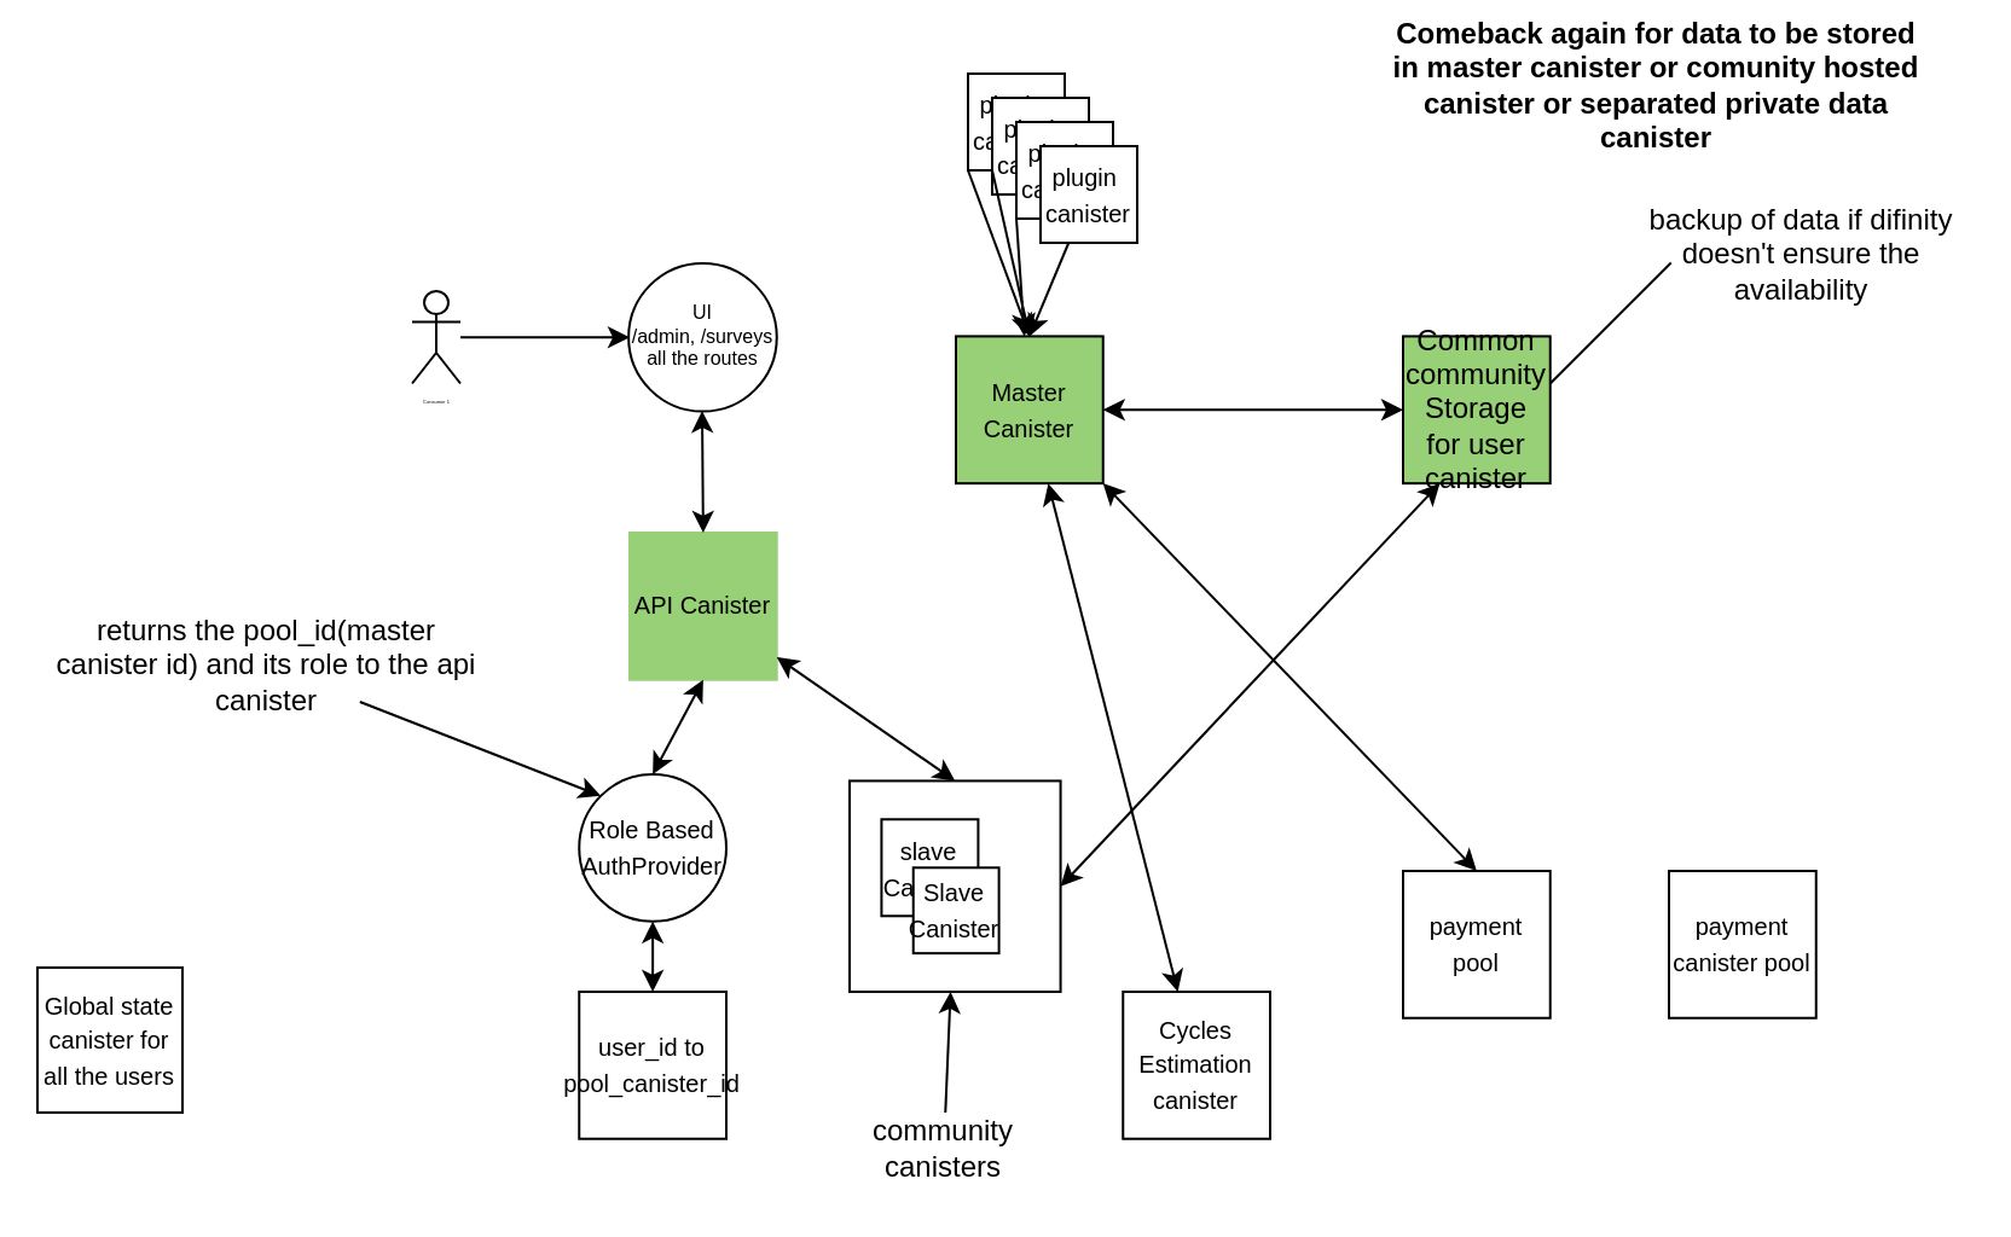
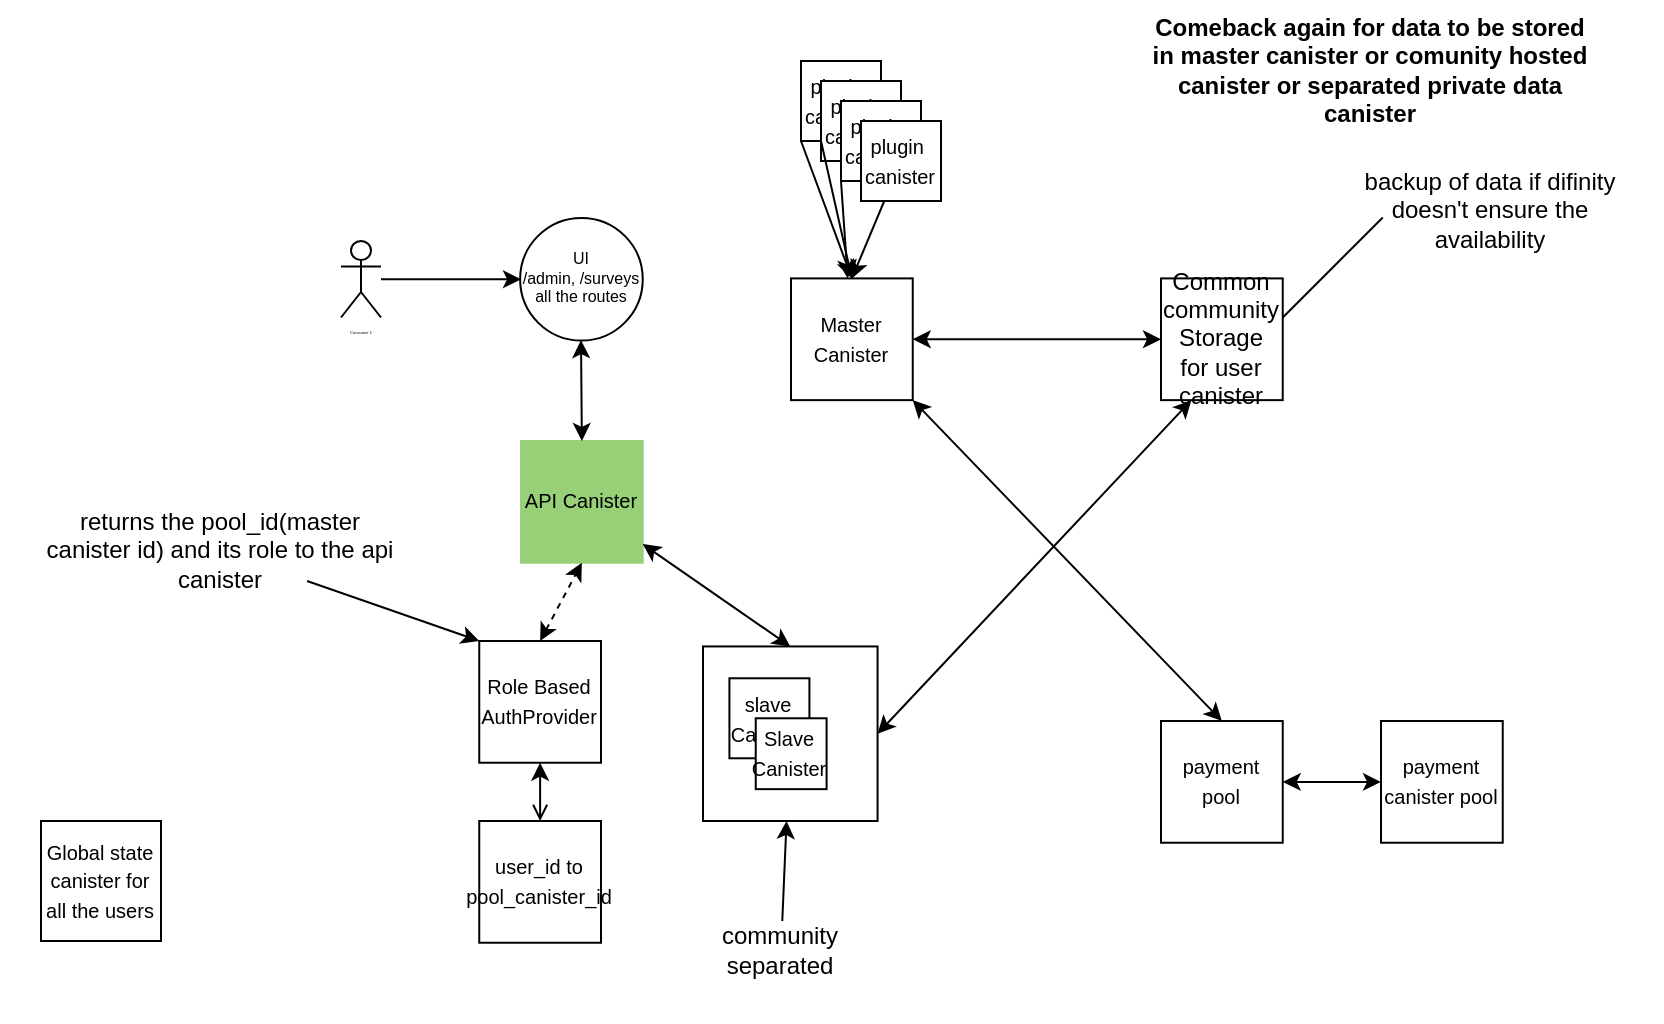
  <mxCell id="0" />
  <mxCell id="1" parent="0" />
  <mxCell id="2" value="&lt;font style=&quot;font-size: 2px;&quot;&gt;Consumer 1&lt;/font&gt;" style="shape=umlActor;verticalLabelPosition=bottom;verticalAlign=top;html=1;outlineConnect=0;fontSize=2;" vertex="1" parent="1"><mxGeometry x="170" y="120" width="20" height="38.25" as="geometry" /></mxCell>
  <mxCell id="3" value="" style="endArrow=classic;html=1;rounded=0;fontSize=2;entryX=0;entryY=0.5;entryDx=0;entryDy=0;" edge="1" parent="1" source="2"><mxGeometry width="50" height="50" relative="1" as="geometry"><mxPoint x="390" y="160" as="sourcePoint" /><mxPoint x="260" y="139.125" as="targetPoint" /></mxGeometry></mxCell>
  <mxCell id="4" value="&lt;font style=&quot;font-size: 10px&quot;&gt;API Canister&lt;/font&gt;" style="whiteSpace=wrap;html=1;aspect=fixed;fontSize=12;strokeColor=#97D077;fillColor=#97D077;" vertex="1" parent="1"><mxGeometry x="260" y="220" width="60.87" height="60.87" as="geometry" /></mxCell>
  <mxCell id="5" value="" style="endArrow=classic;startArrow=classic;html=1;rounded=0;fontSize=10;exitX=0.5;exitY=0;exitDx=0;exitDy=0;" edge="1" parent="1" source="4"><mxGeometry width="50" height="50" relative="1" as="geometry"><mxPoint x="240" y="219.56" as="sourcePoint" /><mxPoint x="290" y="169.56" as="targetPoint" /></mxGeometry></mxCell>
  <mxCell id="6" value="&lt;span style=&quot;font-size: 10px&quot;&gt;payment pool&lt;/span&gt;" style="whiteSpace=wrap;html=1;aspect=fixed;fontSize=12;" vertex="1" parent="1"><mxGeometry x="580" y="360" width="60.87" height="60.87" as="geometry" /></mxCell>
  <mxCell id="7" value="&lt;font style=&quot;font-size: 10px&quot;&gt;user_id to pool_canister_id&lt;/font&gt;" style="whiteSpace=wrap;html=1;aspect=fixed;fontSize=12;" vertex="1" parent="1"><mxGeometry x="239.13" y="410" width="60.87" height="60.87" as="geometry" /></mxCell>
- <mxCell id="8" value="" style="endArrow=classic;startArrow=classic;html=1;rounded=0;fontSize=10;entryX=0.5;entryY=1;entryDx=0;entryDy=0;exitX=0.5;exitY=0;exitDx=0;exitDy=0;" edge="1" parent="1" source="22" target="4"><mxGeometry width="50" height="50" relative="1" as="geometry"><mxPoint x="190" y="350" as="sourcePoint" /><mxPoint x="240" y="300" as="targetPoint" /></mxGeometry></mxCell>
+ <mxCell id="8" value="" style="endArrow=classic;startArrow=classic;html=1;rounded=0;fontSize=10;entryX=0.5;entryY=1;entryDx=0;entryDy=0;exitX=0.5;exitY=0;exitDx=0;exitDy=0;dashed=1;" edge="1" parent="1" source="22" target="4"><mxGeometry width="50" height="50" relative="1" as="geometry"><mxPoint x="190" y="350" as="sourcePoint" /><mxPoint x="240" y="300" as="targetPoint" /></mxGeometry></mxCell>
  <mxCell id="9" value="" style="endArrow=classic;startArrow=classic;html=1;rounded=0;fontSize=10;entryX=1;entryY=1;entryDx=0;entryDy=0;exitX=0.5;exitY=0;exitDx=0;exitDy=0;" edge="1" parent="1" source="6" target="11"><mxGeometry width="50" height="50" relative="1" as="geometry"><mxPoint x="737.5" y="350" as="sourcePoint" /><mxPoint x="807.5" y="310.435" as="targetPoint" /></mxGeometry></mxCell>
  <mxCell id="10" value="&lt;span style=&quot;font-size: 10px&quot;&gt;payment canister pool&lt;/span&gt;" style="whiteSpace=wrap;html=1;aspect=fixed;fontSize=12;" vertex="1" parent="1"><mxGeometry x="690" y="360" width="60.87" height="60.87" as="geometry" /></mxCell>
- <mxCell id="11" value="&lt;span style=&quot;font-size: 10px&quot;&gt;Master Canister&lt;/span&gt;" style="whiteSpace=wrap;html=1;aspect=fixed;fontSize=12;fillColor=#97d077;" vertex="1" parent="1"><mxGeometry x="395" y="138.7" width="60.87" height="60.87" as="geometry" /></mxCell>
+ <mxCell id="11" value="&lt;span style=&quot;font-size: 10px&quot;&gt;Master Canister&lt;/span&gt;" style="whiteSpace=wrap;html=1;aspect=fixed;fontSize=12;" vertex="1" parent="1"><mxGeometry x="395" y="138.7" width="60.87" height="60.87" as="geometry" /></mxCell>
  <mxCell id="12" value="" style="endArrow=classic;startArrow=classic;html=1;rounded=0;fontSize=10;exitX=1;exitY=0.5;exitDx=0;exitDy=0;" edge="1" parent="1" source="11" target="28"><mxGeometry width="50" height="50" relative="1" as="geometry"><mxPoint x="480" y="229.13" as="sourcePoint" /><mxPoint x="525" y="169" as="targetPoint" /></mxGeometry></mxCell>
+ <mxCell id="13" value="" style="endArrow=classic;startArrow=classic;html=1;rounded=0;fontSize=8;" edge="1" parent="1" source="10" target="6"><mxGeometry width="50" height="50" relative="1" as="geometry"><mxPoint x="847.5" y="469.13" as="sourcePoint" /><mxPoint x="927.5" y="449.13" as="targetPoint" /></mxGeometry></mxCell>
  <mxCell id="14" value="&lt;font style=&quot;font-size: 10px&quot;&gt;plugin&amp;nbsp; canister&lt;/font&gt;" style="whiteSpace=wrap;html=1;aspect=fixed;fontSize=12;" vertex="1" parent="1"><mxGeometry x="400" y="30" width="40" height="40" as="geometry" /></mxCell>
  <mxCell id="15" value="&lt;font style=&quot;font-size: 10px&quot;&gt;plugin&amp;nbsp; canister&lt;/font&gt;" style="whiteSpace=wrap;html=1;aspect=fixed;fontSize=12;" vertex="1" parent="1"><mxGeometry x="410" y="40" width="40" height="40" as="geometry" /></mxCell>
  <mxCell id="16" value="&lt;font style=&quot;font-size: 10px&quot;&gt;plugin&amp;nbsp; canister&lt;/font&gt;" style="whiteSpace=wrap;html=1;aspect=fixed;fontSize=12;" vertex="1" parent="1"><mxGeometry x="420" y="50" width="40" height="40" as="geometry" /></mxCell>
  <mxCell id="17" value="&lt;font style=&quot;font-size: 10px&quot;&gt;plugin&amp;nbsp; canister&lt;/font&gt;" style="whiteSpace=wrap;html=1;aspect=fixed;fontSize=12;" vertex="1" parent="1"><mxGeometry x="430" y="60" width="40" height="40" as="geometry" /></mxCell>
  <mxCell id="18" value="" style="endArrow=classic;html=1;rounded=0;fontSize=8;entryX=0.5;entryY=0;entryDx=0;entryDy=0;" edge="1" parent="1" source="17" target="11"><mxGeometry width="50" height="50" relative="1" as="geometry"><mxPoint x="350" y="180" as="sourcePoint" /><mxPoint x="400" y="130" as="targetPoint" /></mxGeometry></mxCell>
  <mxCell id="19" value="" style="endArrow=classic;html=1;rounded=0;fontSize=8;exitX=0;exitY=1;exitDx=0;exitDy=0;" edge="1" parent="1" source="16" target="11"><mxGeometry width="50" height="50" relative="1" as="geometry"><mxPoint x="456.815" y="110" as="sourcePoint" /><mxPoint x="450.652" y="148.7" as="targetPoint" /></mxGeometry></mxCell>
  <mxCell id="20" value="" style="endArrow=classic;html=1;rounded=0;fontSize=8;exitX=0;exitY=0.75;exitDx=0;exitDy=0;entryX=0.5;entryY=0;entryDx=0;entryDy=0;" edge="1" parent="1" source="15" target="11"><mxGeometry width="50" height="50" relative="1" as="geometry"><mxPoint x="466.815" y="120" as="sourcePoint" /><mxPoint x="420" y="130" as="targetPoint" /></mxGeometry></mxCell>
  <mxCell id="21" value="" style="endArrow=classic;html=1;rounded=0;fontSize=8;exitX=0;exitY=1;exitDx=0;exitDy=0;entryX=0.5;entryY=0;entryDx=0;entryDy=0;" edge="1" parent="1" source="14" target="11"><mxGeometry width="50" height="50" relative="1" as="geometry"><mxPoint x="476.815" y="130" as="sourcePoint" /><mxPoint x="430" y="140" as="targetPoint" /></mxGeometry></mxCell>
- <mxCell id="22" value="&lt;span style=&quot;font-size: 10px&quot;&gt;Role Based AuthProvider&lt;br&gt;&lt;/span&gt;" style="ellipse;whiteSpace=wrap;html=1;aspect=fixed;fontSize=12;" vertex="1" parent="1"><mxGeometry x="239.13" y="320" width="60.87" height="60.87" as="geometry" /></mxCell>
- <mxCell id="23" value="" style="endArrow=classic;startArrow=classic;html=1;rounded=0;fontSize=8;entryX=0.5;entryY=0;entryDx=0;entryDy=0;exitX=0.5;exitY=1;exitDx=0;exitDy=0;" edge="1" parent="1" source="22" target="7"><mxGeometry width="50" height="50" relative="1" as="geometry"><mxPoint x="190" y="420" as="sourcePoint" /><mxPoint x="240" y="370" as="targetPoint" /></mxGeometry></mxCell>
- <mxCell id="24" value="&lt;span style=&quot;font-size: 10px&quot;&gt;Cycles Estimation canister&lt;/span&gt;" style="whiteSpace=wrap;html=1;aspect=fixed;fontSize=12;" vertex="1" parent="1"><mxGeometry x="464.13" y="410" width="60.87" height="60.87" as="geometry" /></mxCell>
+ <mxCell id="22" value="&lt;span style=&quot;font-size: 10px&quot;&gt;Role Based AuthProvider&lt;br&gt;&lt;/span&gt;" style="whiteSpace=wrap;html=1;aspect=fixed;fontSize=12;" vertex="1" parent="1"><mxGeometry x="239.13" y="320" width="60.87" height="60.87" as="geometry" /></mxCell>
+ <mxCell id="23" value="" style="endArrow=open;startArrow=classic;html=1;rounded=0;fontSize=8;entryX=0.5;entryY=0;entryDx=0;entryDy=0;exitX=0.5;exitY=1;exitDx=0;exitDy=0;" edge="1" parent="1" source="22" target="7"><mxGeometry width="50" height="50" relative="1" as="geometry"><mxPoint x="190" y="420" as="sourcePoint" /><mxPoint x="240" y="370" as="targetPoint" /></mxGeometry></mxCell>
  <mxCell id="25" value="UI&lt;br&gt;/admin, /surveys&lt;br&gt;all the routes" style="ellipse;whiteSpace=wrap;html=1;aspect=fixed;fontSize=8;" vertex="1" parent="1"><mxGeometry x="259.57" y="108.47" width="61.3" height="61.3" as="geometry" /></mxCell>
  <mxCell id="26" value="returns the pool_id(master canister id) and its role to the api canister" style="text;html=1;strokeColor=none;fillColor=none;align=center;verticalAlign=middle;whiteSpace=wrap;rounded=0;fontSize=12;" vertex="1" parent="1"><mxGeometry x="20" y="260" width="180" height="30" as="geometry" /></mxCell>
  <mxCell id="27" value="" style="endArrow=classic;html=1;rounded=0;fontSize=12;entryX=0;entryY=0;entryDx=0;entryDy=0;" edge="1" parent="1" source="26" target="22"><mxGeometry width="50" height="50" relative="1" as="geometry"><mxPoint x="350" y="320" as="sourcePoint" /><mxPoint x="400" y="270" as="targetPoint" /></mxGeometry></mxCell>
- <mxCell id="28" value="Common community Storage for user&lt;br&gt;canister" style="whiteSpace=wrap;html=1;aspect=fixed;fillColor=#97d077;" vertex="1" parent="1"><mxGeometry x="580" y="138.7" width="60.87" height="60.87" as="geometry" /></mxCell>
+ <mxCell id="28" value="Common community Storage for user&lt;br&gt;canister" style="whiteSpace=wrap;html=1;aspect=fixed;" vertex="1" parent="1"><mxGeometry x="580" y="138.7" width="60.87" height="60.87" as="geometry" /></mxCell>
  <mxCell id="29" value="" style="whiteSpace=wrap;html=1;aspect=fixed;" vertex="1" parent="1"><mxGeometry x="351" y="322.72" width="87.28" height="87.28" as="geometry" /></mxCell>
  <mxCell id="30" value="&lt;span style=&quot;font-size: 10px&quot;&gt;slave Canister&lt;/span&gt;" style="whiteSpace=wrap;html=1;aspect=fixed;fontSize=12;" vertex="1" parent="1"><mxGeometry x="364.21" y="338.64" width="40" height="40" as="geometry" /></mxCell>
  <mxCell id="31" value="&lt;span style=&quot;font-size: 10px&quot;&gt;Slave Canister&lt;/span&gt;" style="whiteSpace=wrap;html=1;aspect=fixed;fontSize=12;" vertex="1" parent="1"><mxGeometry x="377.37" y="358.64" width="35.43" height="35.43" as="geometry" /></mxCell>
  <mxCell id="32" value="" style="endArrow=classic;startArrow=classic;html=1;rounded=0;exitX=0.5;exitY=0;exitDx=0;exitDy=0;" edge="1" parent="1" source="29" target="4"><mxGeometry width="50" height="50" relative="1" as="geometry"><mxPoint x="370" y="370" as="sourcePoint" /><mxPoint x="420" y="320" as="targetPoint" /></mxGeometry></mxCell>
  <mxCell id="33" value="" style="endArrow=classic;startArrow=classic;html=1;rounded=0;entryX=0.25;entryY=1;entryDx=0;entryDy=0;exitX=1;exitY=0.5;exitDx=0;exitDy=0;" edge="1" parent="1" source="29" target="28"><mxGeometry width="50" height="50" relative="1" as="geometry"><mxPoint x="510" y="244.08" as="sourcePoint" /><mxPoint x="560" y="194.08" as="targetPoint" /></mxGeometry></mxCell>
  <mxCell id="34" value="backup of data if difinity doesn't ensure the availability" style="text;html=1;strokeColor=none;fillColor=none;align=center;verticalAlign=middle;whiteSpace=wrap;rounded=0;" vertex="1" parent="1"><mxGeometry x="680" y="90" width="130" height="30" as="geometry" /></mxCell>
  <mxCell id="35" value="" style="endArrow=none;html=1;rounded=0;" edge="1" parent="1"><mxGeometry width="50" height="50" relative="1" as="geometry"><mxPoint x="640.87" y="158.25" as="sourcePoint" /><mxPoint x="690.87" y="108.25" as="targetPoint" /></mxGeometry></mxCell>
- <mxCell id="36" value="" style="endArrow=classic;startArrow=classic;html=1;rounded=0;" edge="1" parent="1" source="24" target="11"><mxGeometry width="50" height="50" relative="1" as="geometry"><mxPoint x="370" y="360" as="sourcePoint" /><mxPoint x="420" y="310" as="targetPoint" /></mxGeometry></mxCell>
- <mxCell id="37" value="&lt;span style=&quot;font-size: 10px&quot;&gt;Global state canister for all the users&lt;br&gt;&lt;/span&gt;" style="whiteSpace=wrap;html=1;aspect=fixed;fontSize=12;" vertex="1" parent="1"><mxGeometry x="15" y="400" width="60" height="60" as="geometry" /></mxCell>
+ <mxCell id="37" value="&lt;span style=&quot;font-size: 10px&quot;&gt;Global state canister for all the users&lt;br&gt;&lt;/span&gt;" style="whiteSpace=wrap;html=1;aspect=fixed;fontSize=12;" vertex="1" parent="1"><mxGeometry x="20" y="410" width="60" height="60" as="geometry" /></mxCell>
  <mxCell id="38" value="&lt;b&gt;Comeback again for data to be stored in master canister or comunity hosted canister or separated private data canister&lt;/b&gt;" style="text;html=1;strokeColor=none;fillColor=none;align=center;verticalAlign=middle;whiteSpace=wrap;rounded=0;" vertex="1" parent="1"><mxGeometry x="570" y="20" width="230" height="30" as="geometry" /></mxCell>
- <mxCell id="39" value="community canisters" style="text;html=1;strokeColor=none;fillColor=none;align=center;verticalAlign=middle;whiteSpace=wrap;rounded=0;" vertex="1" parent="1"><mxGeometry x="360" y="460" width="60" height="30" as="geometry" /></mxCell>
+ <mxCell id="39" value="community separated" style="text;html=1;strokeColor=none;fillColor=none;align=center;verticalAlign=middle;whiteSpace=wrap;rounded=0;" vertex="1" parent="1"><mxGeometry x="360" y="460" width="60" height="30" as="geometry" /></mxCell>
  <mxCell id="40" value="" style="endArrow=classic;html=1;rounded=0;" edge="1" parent="1" source="39" target="29"><mxGeometry width="50" height="50" relative="1" as="geometry"><mxPoint x="370" y="280" as="sourcePoint" /><mxPoint x="420" y="230" as="targetPoint" /></mxGeometry></mxCell>
